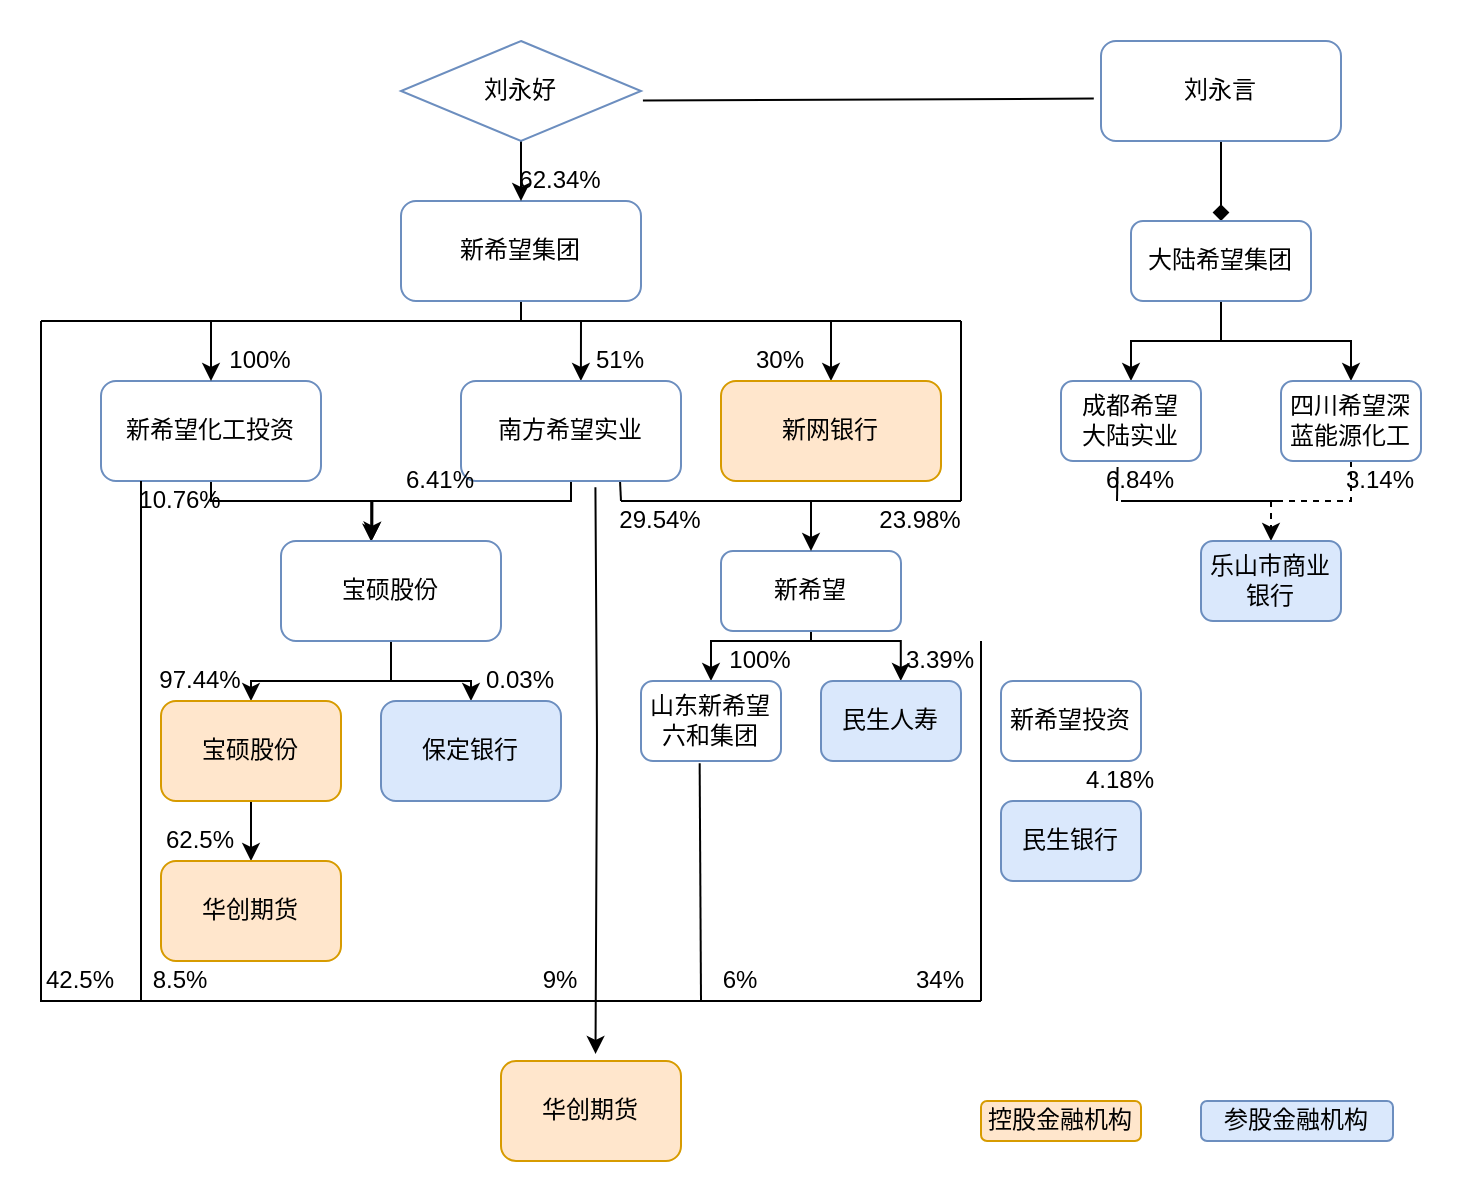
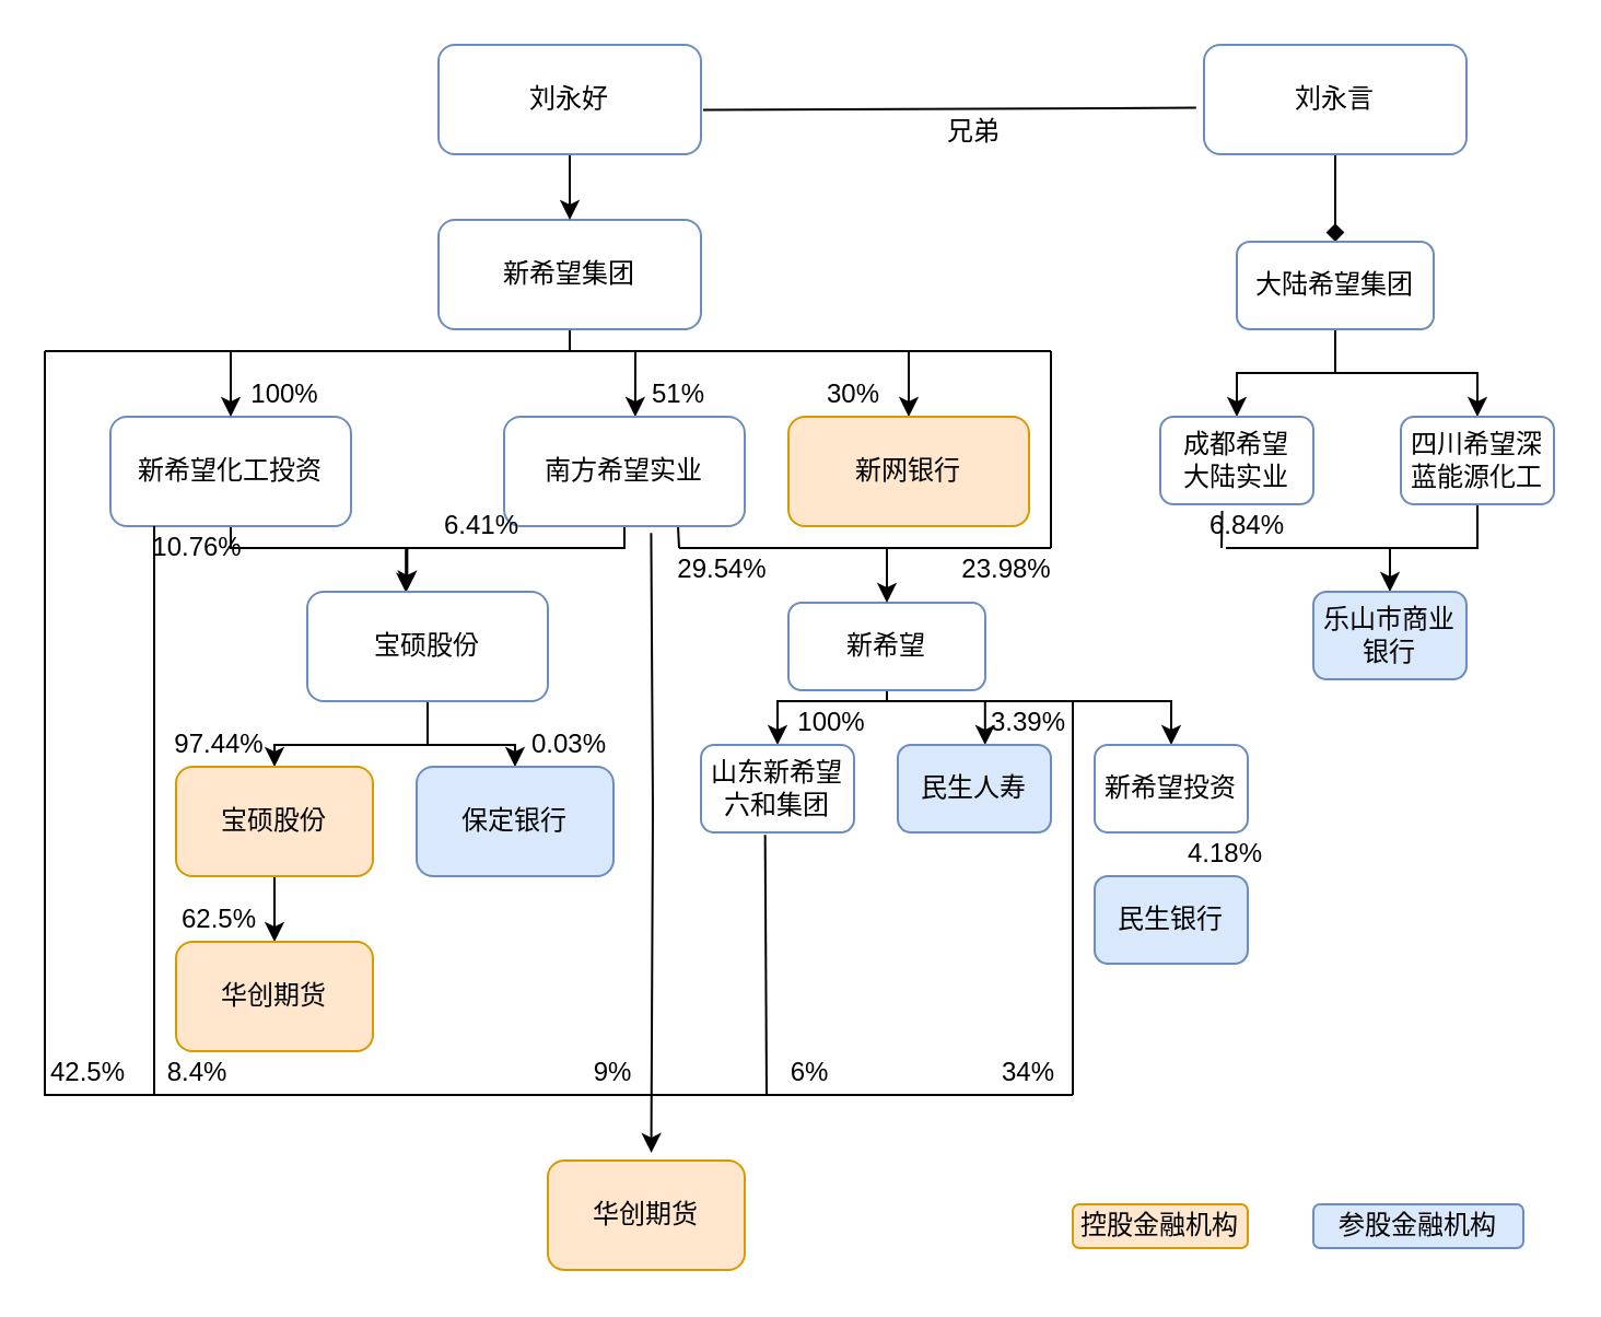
  <mxCell id="0" />
  <mxCell id="1" parent="0" />
  <mxCell id="2" style="edgeStyle=orthogonalEdgeStyle;rounded=0;orthogonalLoop=1;jettySize=auto;html=1;entryX=0.415;entryY=-0.014;entryDx=0;entryDy=0;entryPerimeter=0;" edge="1" parent="1" source="3" target="21"><mxGeometry relative="1" as="geometry"><Array as="points"><mxPoint x="105" y="250" /><mxPoint x="186" y="250" /></Array></mxGeometry></mxCell>
  <mxCell id="3" value="新希望化工投资" style="rounded=1;whiteSpace=wrap;html=1;strokeColor=#6c8ebf;fillColor=none;" vertex="1" parent="1"><mxGeometry x="50" y="190" width="110" height="50" as="geometry" /></mxCell>
  <mxCell id="4" style="edgeStyle=orthogonalEdgeStyle;rounded=0;orthogonalLoop=1;jettySize=auto;html=1;entryX=0.5;entryY=0;entryDx=0;entryDy=0;endArrow=diamond;" edge="1" parent="1" source="5" target="65"><mxGeometry relative="1" as="geometry" /></mxCell>
  <mxCell id="5" value="刘永言" style="rounded=1;whiteSpace=wrap;html=1;strokeColor=#6c8ebf;fillColor=none;" vertex="1" parent="1"><mxGeometry x="550" y="20" width="120" height="50" as="geometry" /></mxCell>
  <mxCell id="6" style="edgeStyle=orthogonalEdgeStyle;rounded=0;orthogonalLoop=1;jettySize=auto;html=1;entryX=0.5;entryY=0;entryDx=0;entryDy=0;" edge="1" parent="1" source="9" target="12"><mxGeometry relative="1" as="geometry"><Array as="points"><mxPoint x="260" y="160" /><mxPoint x="415" y="160" /></Array></mxGeometry></mxCell>
  <mxCell id="7" style="edgeStyle=orthogonalEdgeStyle;rounded=0;orthogonalLoop=1;jettySize=auto;html=1;entryX=0.5;entryY=0;entryDx=0;entryDy=0;" edge="1" parent="1" source="9" target="3"><mxGeometry relative="1" as="geometry"><Array as="points"><mxPoint x="260" y="160" /><mxPoint x="105" y="160" /></Array></mxGeometry></mxCell>
  <mxCell id="8" style="edgeStyle=orthogonalEdgeStyle;rounded=0;orthogonalLoop=1;jettySize=auto;html=1;entryX=0.545;entryY=0;entryDx=0;entryDy=0;entryPerimeter=0;" edge="1" parent="1" source="9" target="11"><mxGeometry relative="1" as="geometry"><mxPoint x="290" y="180" as="targetPoint" /><Array as="points"><mxPoint x="260" y="160" /><mxPoint x="290" y="160" /></Array></mxGeometry></mxCell>
  <mxCell id="9" value="新希望集团" style="rounded=1;whiteSpace=wrap;html=1;strokeColor=#6c8ebf;fillColor=none;" vertex="1" parent="1"><mxGeometry x="200" y="100" width="120" height="50" as="geometry" /></mxCell>
  <mxCell id="10" style="edgeStyle=orthogonalEdgeStyle;rounded=0;orthogonalLoop=1;jettySize=auto;html=1;entryX=0.41;entryY=0.008;entryDx=0;entryDy=0;entryPerimeter=0;" edge="1" parent="1" source="11" target="21"><mxGeometry relative="1" as="geometry"><Array as="points"><mxPoint x="285" y="250" /><mxPoint x="185" y="250" /></Array></mxGeometry></mxCell>
  <mxCell id="11" value="南方希望实业" style="rounded=1;whiteSpace=wrap;html=1;strokeColor=#6c8ebf;fillColor=none;" vertex="1" parent="1"><mxGeometry x="230" y="190" width="110" height="50" as="geometry" /></mxCell>
  <mxCell id="12" value="新网银行" style="rounded=1;whiteSpace=wrap;html=1;strokeColor=#d79b00;fillColor=#ffe6cc;" vertex="1" parent="1"><mxGeometry x="360" y="190" width="110" height="50" as="geometry" /></mxCell>
  <mxCell id="13" style="edgeStyle=orthogonalEdgeStyle;rounded=0;orthogonalLoop=1;jettySize=auto;html=1;entryX=0.5;entryY=0;entryDx=0;entryDy=0;" edge="1" parent="1" source="14" target="9"><mxGeometry relative="1" as="geometry" /></mxCell>
- <mxCell id="14" value="刘永好" style="rhombus;whiteSpace=wrap;html=1;strokeColor=#6c8ebf;fillColor=none;" vertex="1" parent="1"><mxGeometry x="200" y="20" width="120" height="50" as="geometry" /></mxCell>
- <mxCell id="15" value="62.34%" style="text;html=1;strokeColor=none;fillColor=none;align=center;verticalAlign=middle;whiteSpace=wrap;rounded=0;" vertex="1" parent="1"><mxGeometry x="260" y="80" width="40" height="20" as="geometry" /></mxCell>
+ <mxCell id="14" value="刘永好" style="rounded=1;whiteSpace=wrap;html=1;strokeColor=#6c8ebf;fillColor=none;" vertex="1" parent="1"><mxGeometry x="200" y="20" width="120" height="50" as="geometry" /></mxCell>
  <mxCell id="16" value="100%" style="text;html=1;strokeColor=none;fillColor=none;align=center;verticalAlign=middle;whiteSpace=wrap;rounded=0;" vertex="1" parent="1"><mxGeometry x="110" y="170" width="40" height="20" as="geometry" /></mxCell>
  <mxCell id="17" value="51%" style="text;html=1;strokeColor=none;fillColor=none;align=center;verticalAlign=middle;whiteSpace=wrap;rounded=0;" vertex="1" parent="1"><mxGeometry x="290" y="170" width="40" height="20" as="geometry" /></mxCell>
  <mxCell id="18" value="30%" style="text;html=1;strokeColor=none;fillColor=none;align=center;verticalAlign=middle;whiteSpace=wrap;rounded=0;" vertex="1" parent="1"><mxGeometry x="370" y="170" width="40" height="20" as="geometry" /></mxCell>
  <mxCell id="19" style="edgeStyle=orthogonalEdgeStyle;rounded=0;orthogonalLoop=1;jettySize=auto;html=1;entryX=0.5;entryY=0;entryDx=0;entryDy=0;" edge="1" parent="1" source="21" target="24"><mxGeometry relative="1" as="geometry" /></mxCell>
  <mxCell id="20" style="edgeStyle=orthogonalEdgeStyle;rounded=0;orthogonalLoop=1;jettySize=auto;html=1;" edge="1" parent="1" source="21" target="26"><mxGeometry relative="1" as="geometry" /></mxCell>
  <mxCell id="21" value="宝硕股份" style="rounded=1;whiteSpace=wrap;html=1;strokeColor=#6c8ebf;fillColor=none;" vertex="1" parent="1"><mxGeometry x="140" y="270" width="110" height="50" as="geometry" /></mxCell>
  <mxCell id="22" value="6.41%" style="text;html=1;strokeColor=none;fillColor=none;align=center;verticalAlign=middle;whiteSpace=wrap;rounded=0;" vertex="1" parent="1"><mxGeometry x="200" y="230" width="40" height="20" as="geometry" /></mxCell>
  <mxCell id="23" value="10.76%" style="text;html=1;strokeColor=none;fillColor=none;align=center;verticalAlign=middle;whiteSpace=wrap;rounded=0;" vertex="1" parent="1"><mxGeometry x="70" y="240" width="40" height="20" as="geometry" /></mxCell>
  <mxCell id="24" value="保定银行" style="rounded=1;whiteSpace=wrap;html=1;strokeColor=#6c8ebf;fillColor=#dae8fc;" vertex="1" parent="1"><mxGeometry x="190" y="350" width="90" height="50" as="geometry" /></mxCell>
  <mxCell id="25" style="edgeStyle=orthogonalEdgeStyle;rounded=0;orthogonalLoop=1;jettySize=auto;html=1;entryX=0.5;entryY=0;entryDx=0;entryDy=0;" edge="1" parent="1" source="26" target="29"><mxGeometry relative="1" as="geometry" /></mxCell>
  <mxCell id="26" value="宝硕股份" style="rounded=1;whiteSpace=wrap;html=1;strokeColor=#d79b00;fillColor=#ffe6cc;" vertex="1" parent="1"><mxGeometry x="80" y="350" width="90" height="50" as="geometry" /></mxCell>
  <mxCell id="27" value="0.03%" style="text;html=1;strokeColor=none;fillColor=none;align=center;verticalAlign=middle;whiteSpace=wrap;rounded=0;" vertex="1" parent="1"><mxGeometry x="240" y="330" width="40" height="20" as="geometry" /></mxCell>
  <mxCell id="28" value="97.44%" style="text;html=1;strokeColor=none;fillColor=none;align=center;verticalAlign=middle;whiteSpace=wrap;rounded=0;" vertex="1" parent="1"><mxGeometry x="80" y="330" width="40" height="20" as="geometry" /></mxCell>
  <mxCell id="29" value="华创期货" style="rounded=1;whiteSpace=wrap;html=1;strokeColor=#d79b00;fillColor=#ffe6cc;" vertex="1" parent="1"><mxGeometry x="80" y="430" width="90" height="50" as="geometry" /></mxCell>
  <mxCell id="30" value="62.5%" style="text;html=1;strokeColor=none;fillColor=none;align=center;verticalAlign=middle;whiteSpace=wrap;rounded=0;" vertex="1" parent="1"><mxGeometry x="80" y="410" width="40" height="20" as="geometry" /></mxCell>
  <mxCell id="31" value="华创期货" style="rounded=1;whiteSpace=wrap;html=1;strokeColor=#d79b00;fillColor=#ffe6cc;" vertex="1" parent="1"><mxGeometry x="250" y="530" width="90" height="50" as="geometry" /></mxCell>
+ <mxCell id="32" style="edgeStyle=orthogonalEdgeStyle;rounded=0;orthogonalLoop=1;jettySize=auto;html=1;entryX=0.5;entryY=0;entryDx=0;entryDy=0;" edge="1" parent="1" source="35" target="43"><mxGeometry relative="1" as="geometry"><Array as="points"><mxPoint x="405" y="320" /><mxPoint x="535" y="320" /></Array></mxGeometry></mxCell>
  <mxCell id="33" style="edgeStyle=orthogonalEdgeStyle;rounded=0;orthogonalLoop=1;jettySize=auto;html=1;entryX=0.5;entryY=0;entryDx=0;entryDy=0;" edge="1" parent="1" source="35" target="42"><mxGeometry relative="1" as="geometry"><Array as="points"><mxPoint x="405" y="320" /><mxPoint x="355" y="320" /></Array></mxGeometry></mxCell>
  <mxCell id="34" style="edgeStyle=orthogonalEdgeStyle;rounded=0;orthogonalLoop=1;jettySize=auto;html=1;entryX=0.57;entryY=0;entryDx=0;entryDy=0;entryPerimeter=0;" edge="1" parent="1" source="35" target="41"><mxGeometry relative="1" as="geometry"><Array as="points"><mxPoint x="405" y="320" /><mxPoint x="450" y="320" /></Array></mxGeometry></mxCell>
  <mxCell id="35" value="新希望" style="rounded=1;whiteSpace=wrap;html=1;strokeColor=#6c8ebf;fillColor=none;" vertex="1" parent="1"><mxGeometry x="360" y="275" width="90" height="40" as="geometry" /></mxCell>
  <mxCell id="36" value="" style="endArrow=none;html=1;" edge="1" parent="1"><mxGeometry width="50" height="50" relative="1" as="geometry"><mxPoint x="410" y="160" as="sourcePoint" /><mxPoint x="480" y="160" as="targetPoint" /></mxGeometry></mxCell>
  <mxCell id="37" value="" style="endArrow=none;html=1;" edge="1" parent="1"><mxGeometry width="50" height="50" relative="1" as="geometry"><mxPoint x="480" y="250" as="sourcePoint" /><mxPoint x="480" y="160" as="targetPoint" /></mxGeometry></mxCell>
  <mxCell id="38" value="" style="endArrow=none;html=1;" edge="1" parent="1"><mxGeometry width="50" height="50" relative="1" as="geometry"><mxPoint x="310" y="250" as="sourcePoint" /><mxPoint x="480" y="250" as="targetPoint" /></mxGeometry></mxCell>
  <mxCell id="39" value="" style="endArrow=none;html=1;entryX=0.723;entryY=1.01;entryDx=0;entryDy=0;entryPerimeter=0;" edge="1" parent="1" target="11"><mxGeometry width="50" height="50" relative="1" as="geometry"><mxPoint x="310" y="250" as="sourcePoint" /><mxPoint x="350" y="190" as="targetPoint" /></mxGeometry></mxCell>
  <mxCell id="40" value="" style="endArrow=classic;html=1;entryX=0.5;entryY=0;entryDx=0;entryDy=0;" edge="1" parent="1" target="35"><mxGeometry width="50" height="50" relative="1" as="geometry"><mxPoint x="405" y="250" as="sourcePoint" /><mxPoint x="340" y="180" as="targetPoint" /></mxGeometry></mxCell>
  <mxCell id="41" value="民生人寿" style="rounded=1;whiteSpace=wrap;html=1;strokeColor=#6c8ebf;fillColor=#dae8fc;" vertex="1" parent="1"><mxGeometry x="410" y="340" width="70" height="40" as="geometry" /></mxCell>
  <mxCell id="42" value="山东新希望&lt;br&gt;六和集团" style="rounded=1;whiteSpace=wrap;html=1;strokeColor=#6c8ebf;fillColor=none;" vertex="1" parent="1"><mxGeometry x="320" y="340" width="70" height="40" as="geometry" /></mxCell>
  <mxCell id="43" value="新希望投资" style="rounded=1;whiteSpace=wrap;html=1;strokeColor=#6c8ebf;fillColor=none;" vertex="1" parent="1"><mxGeometry x="500" y="340" width="70" height="40" as="geometry" /></mxCell>
  <mxCell id="44" value="29.54%" style="text;html=1;strokeColor=none;fillColor=none;align=center;verticalAlign=middle;whiteSpace=wrap;rounded=0;" vertex="1" parent="1"><mxGeometry x="310" y="250" width="40" height="20" as="geometry" /></mxCell>
  <mxCell id="45" value="23.98%" style="text;html=1;strokeColor=none;fillColor=none;align=center;verticalAlign=middle;whiteSpace=wrap;rounded=0;" vertex="1" parent="1"><mxGeometry x="440" y="250" width="40" height="20" as="geometry" /></mxCell>
  <mxCell id="46" value="100%" style="text;html=1;strokeColor=none;fillColor=none;align=center;verticalAlign=middle;whiteSpace=wrap;rounded=0;" vertex="1" parent="1"><mxGeometry x="360" y="320" width="40" height="20" as="geometry" /></mxCell>
  <mxCell id="47" value="3.39%" style="text;html=1;strokeColor=none;fillColor=none;align=center;verticalAlign=middle;whiteSpace=wrap;rounded=0;" vertex="1" parent="1"><mxGeometry x="450" y="320" width="40" height="20" as="geometry" /></mxCell>
  <mxCell id="48" value="" style="endArrow=classic;html=1;exitX=0.611;exitY=1.062;exitDx=0;exitDy=0;exitPerimeter=0;entryX=0.525;entryY=-0.071;entryDx=0;entryDy=0;entryPerimeter=0;" edge="1" parent="1" source="11" target="31"><mxGeometry width="50" height="50" relative="1" as="geometry"><mxPoint x="260" y="340" as="sourcePoint" /><mxPoint x="298" y="496" as="targetPoint" /><Array as="points"><mxPoint x="298" y="370" /></Array></mxGeometry></mxCell>
  <mxCell id="49" value="" style="endArrow=none;html=1;" edge="1" parent="1"><mxGeometry width="50" height="50" relative="1" as="geometry"><mxPoint x="20" y="160" as="sourcePoint" /><mxPoint x="110" y="160" as="targetPoint" /></mxGeometry></mxCell>
  <mxCell id="50" value="" style="endArrow=none;html=1;" edge="1" parent="1"><mxGeometry width="50" height="50" relative="1" as="geometry"><mxPoint x="20" y="500.457" as="sourcePoint" /><mxPoint x="20" y="160" as="targetPoint" /></mxGeometry></mxCell>
  <mxCell id="51" value="" style="endArrow=none;html=1;" edge="1" parent="1"><mxGeometry width="50" height="50" relative="1" as="geometry"><mxPoint x="20" y="500" as="sourcePoint" /><mxPoint x="490" y="500" as="targetPoint" /></mxGeometry></mxCell>
  <mxCell id="52" value="" style="endArrow=none;html=1;entryX=0;entryY=0;entryDx=0;entryDy=0;" edge="1" parent="1" target="23"><mxGeometry width="50" height="50" relative="1" as="geometry"><mxPoint x="70" y="500" as="sourcePoint" /><mxPoint x="70" y="280" as="targetPoint" /><Array as="points" /></mxGeometry></mxCell>
  <mxCell id="53" value="42.5%" style="text;html=1;strokeColor=none;fillColor=none;align=center;verticalAlign=middle;whiteSpace=wrap;rounded=0;" vertex="1" parent="1"><mxGeometry x="20" y="480" width="40" height="20" as="geometry" /></mxCell>
- <mxCell id="54" value="8.5%" style="text;html=1;strokeColor=none;fillColor=none;align=center;verticalAlign=middle;whiteSpace=wrap;rounded=0;" vertex="1" parent="1"><mxGeometry x="70" y="480" width="40" height="20" as="geometry" /></mxCell>
+ <mxCell id="54" value="8.4%" style="text;html=1;strokeColor=none;fillColor=none;align=center;verticalAlign=middle;whiteSpace=wrap;rounded=0;" vertex="1" parent="1"><mxGeometry x="70" y="480" width="40" height="20" as="geometry" /></mxCell>
  <mxCell id="55" value="9%" style="text;html=1;strokeColor=none;fillColor=none;align=center;verticalAlign=middle;whiteSpace=wrap;rounded=0;" vertex="1" parent="1"><mxGeometry x="260" y="480" width="40" height="20" as="geometry" /></mxCell>
  <mxCell id="56" value="" style="endArrow=none;html=1;exitX=0.419;exitY=1.029;exitDx=0;exitDy=0;exitPerimeter=0;" edge="1" parent="1" source="42"><mxGeometry width="50" height="50" relative="1" as="geometry"><mxPoint x="270" y="470" as="sourcePoint" /><mxPoint x="350" y="500" as="targetPoint" /></mxGeometry></mxCell>
  <mxCell id="57" value="6%" style="text;html=1;strokeColor=none;fillColor=none;align=center;verticalAlign=middle;whiteSpace=wrap;rounded=0;" vertex="1" parent="1"><mxGeometry x="350" y="480" width="40" height="20" as="geometry" /></mxCell>
  <mxCell id="58" value="" style="endArrow=none;html=1;entryX=1;entryY=0;entryDx=0;entryDy=0;" edge="1" parent="1" target="47"><mxGeometry width="50" height="50" relative="1" as="geometry"><mxPoint x="490" y="500" as="sourcePoint" /><mxPoint x="430" y="420" as="targetPoint" /></mxGeometry></mxCell>
  <mxCell id="59" value="34%" style="text;html=1;strokeColor=none;fillColor=none;align=center;verticalAlign=middle;whiteSpace=wrap;rounded=0;" vertex="1" parent="1"><mxGeometry x="450" y="480" width="40" height="20" as="geometry" /></mxCell>
  <mxCell id="60" value="民生银行" style="rounded=1;whiteSpace=wrap;html=1;strokeColor=#6c8ebf;fillColor=#dae8fc;" vertex="1" parent="1"><mxGeometry x="500" y="400" width="70" height="40" as="geometry" /></mxCell>
  <mxCell id="61" value="" style="endArrow=none;html=1;exitX=1.008;exitY=0.594;exitDx=0;exitDy=0;exitPerimeter=0;entryX=-0.03;entryY=0.576;entryDx=0;entryDy=0;entryPerimeter=0;" edge="1" parent="1" source="14" target="5"><mxGeometry width="50" height="50" relative="1" as="geometry"><mxPoint x="370" y="70" as="sourcePoint" /><mxPoint x="420" y="20" as="targetPoint" /></mxGeometry></mxCell>
+ <mxCell id="62" value="兄弟" style="text;html=1;strokeColor=none;fillColor=none;align=center;verticalAlign=middle;whiteSpace=wrap;rounded=0;" vertex="1" parent="1"><mxGeometry x="425" y="50" width="40" height="20" as="geometry" /></mxCell>
  <mxCell id="63" style="edgeStyle=orthogonalEdgeStyle;rounded=0;orthogonalLoop=1;jettySize=auto;html=1;entryX=0.5;entryY=0;entryDx=0;entryDy=0;" edge="1" parent="1" source="65" target="69"><mxGeometry relative="1" as="geometry" /></mxCell>
  <mxCell id="64" style="edgeStyle=orthogonalEdgeStyle;rounded=0;orthogonalLoop=1;jettySize=auto;html=1;entryX=0.5;entryY=0;entryDx=0;entryDy=0;" edge="1" parent="1" source="65" target="67"><mxGeometry relative="1" as="geometry" /></mxCell>
  <mxCell id="65" value="大陆希望集团" style="rounded=1;whiteSpace=wrap;html=1;strokeColor=#6c8ebf;fillColor=none;" vertex="1" parent="1"><mxGeometry x="565" y="110" width="90" height="40" as="geometry" /></mxCell>
  <mxCell id="66" value="4.18%" style="text;html=1;strokeColor=none;fillColor=none;align=center;verticalAlign=middle;whiteSpace=wrap;rounded=0;" vertex="1" parent="1"><mxGeometry x="540" y="380" width="40" height="20" as="geometry" /></mxCell>
  <mxCell id="67" value="成都希望&lt;br&gt;大陆实业" style="rounded=1;whiteSpace=wrap;html=1;strokeColor=#6c8ebf;fillColor=none;" vertex="1" parent="1"><mxGeometry x="530" y="190" width="70" height="40" as="geometry" /></mxCell>
- <mxCell id="68" style="edgeStyle=orthogonalEdgeStyle;rounded=0;orthogonalLoop=1;jettySize=auto;html=1;entryX=0.5;entryY=0;entryDx=0;entryDy=0;dashed=1;" edge="1" parent="1" source="69" target="70"><mxGeometry relative="1" as="geometry" /></mxCell>
+ <mxCell id="68" style="edgeStyle=orthogonalEdgeStyle;rounded=0;orthogonalLoop=1;jettySize=auto;html=1;entryX=0.5;entryY=0;entryDx=0;entryDy=0;" edge="1" parent="1" source="69" target="70"><mxGeometry relative="1" as="geometry" /></mxCell>
  <mxCell id="69" value="四川希望深蓝能源化工" style="rounded=1;whiteSpace=wrap;html=1;strokeColor=#6c8ebf;fillColor=none;" vertex="1" parent="1"><mxGeometry x="640" y="190" width="70" height="40" as="geometry" /></mxCell>
  <mxCell id="70" value="乐山市商业银行" style="rounded=1;whiteSpace=wrap;html=1;strokeColor=#6c8ebf;fillColor=#dae8fc;" vertex="1" parent="1"><mxGeometry x="600" y="270" width="70" height="40" as="geometry" /></mxCell>
  <mxCell id="71" value="" style="endArrow=none;html=1;" edge="1" parent="1"><mxGeometry width="50" height="50" relative="1" as="geometry"><mxPoint x="560" y="250" as="sourcePoint" /><mxPoint x="640" y="250" as="targetPoint" /></mxGeometry></mxCell>
  <mxCell id="72" value="" style="endArrow=none;html=1;entryX=0.404;entryY=1.076;entryDx=0;entryDy=0;entryPerimeter=0;" edge="1" parent="1" target="67"><mxGeometry width="50" height="50" relative="1" as="geometry"><mxPoint x="558" y="250" as="sourcePoint" /><mxPoint x="550" y="230" as="targetPoint" /></mxGeometry></mxCell>
  <mxCell id="73" value="6.84%" style="text;html=1;strokeColor=none;fillColor=none;align=center;verticalAlign=middle;whiteSpace=wrap;rounded=0;" vertex="1" parent="1"><mxGeometry x="550" y="230" width="40" height="20" as="geometry" /></mxCell>
- <mxCell id="74" value="3.14%" style="text;html=1;strokeColor=none;fillColor=none;align=center;verticalAlign=middle;whiteSpace=wrap;rounded=0;" vertex="1" parent="1"><mxGeometry x="670" y="230" width="40" height="20" as="geometry" /></mxCell>
  <mxCell id="75" value="控股金融机构" style="rounded=1;whiteSpace=wrap;html=1;fillColor=#ffe6cc;strokeColor=#d79b00;" vertex="1" parent="1"><mxGeometry x="490" y="550" width="80" height="20" as="geometry" /></mxCell>
  <mxCell id="76" value="参股金融机构" style="rounded=1;whiteSpace=wrap;html=1;fillColor=#dae8fc;strokeColor=#6c8ebf;" vertex="1" parent="1"><mxGeometry x="600" y="550" width="96" height="20" as="geometry" /></mxCell>
